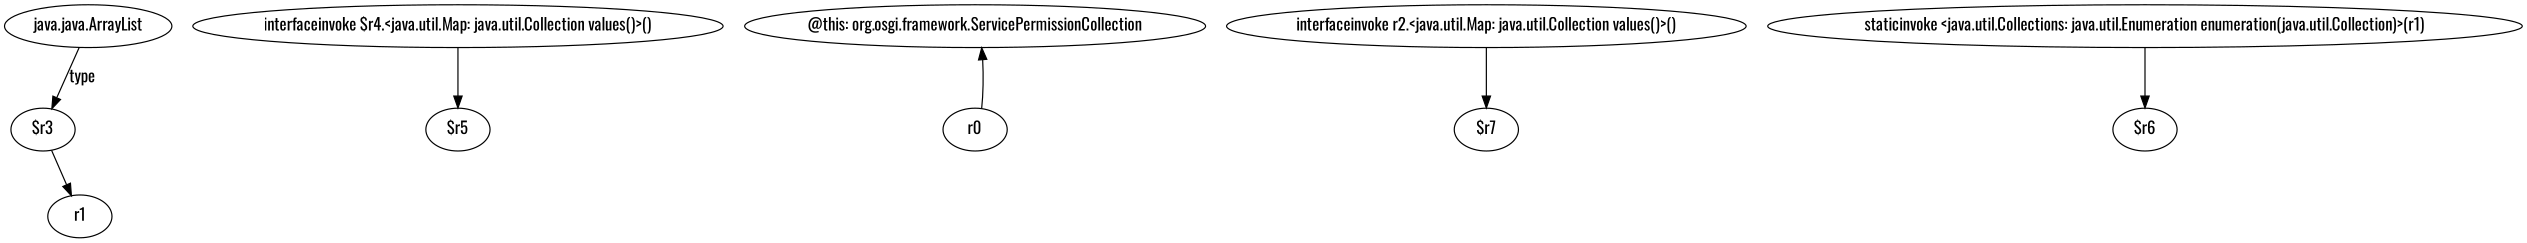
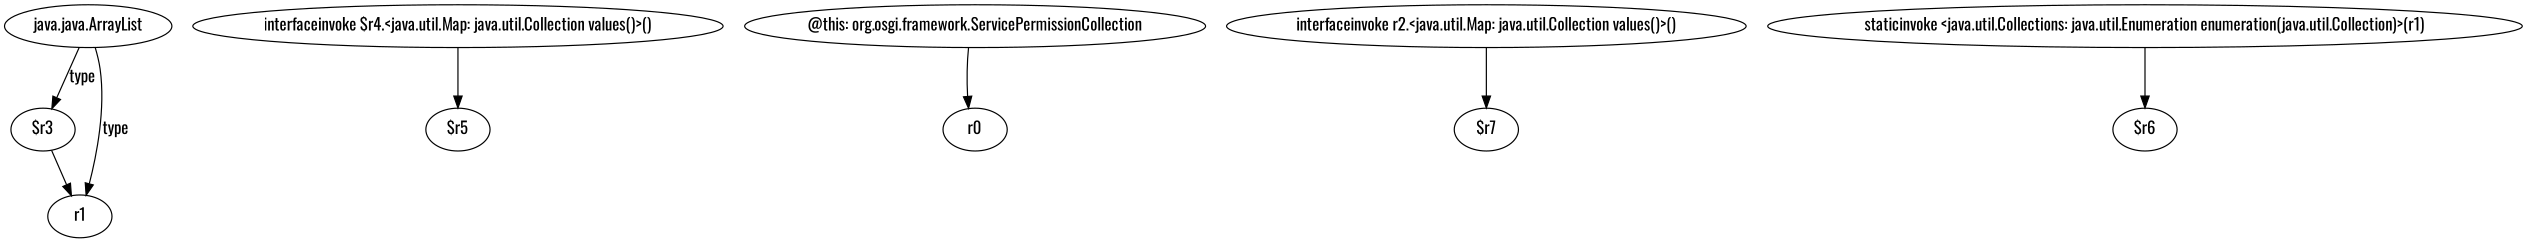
  digraph {
    fontname=Oswald
    node [fontname=Oswald]
    edge [fontname=Oswald]
    n1 [label="java.java.ArrayList"]
    n2 [label="$r3"]
    n3 [label=r1]
    n4 [label="interfaceinvoke $r4.<java.util.Map: java.util.Collection values()>()"]
    n5 [label="$r5"]
    n6 [label="@this: org.osgi.framework.ServicePermissionCollection"]
    n7 [label=r0]
    n8 [label="interfaceinvoke r2.<java.util.Map: java.util.Collection values()>()"]
    n9 [label="$r7"]
    n10 [label="staticinvoke <java.util.Collections: java.util.Enumeration enumeration(java.util.Collection)>(r1)"]
    n11 [label="$r6"]
    n1 -> n2 [label=type]
+   n1 -> n3 [label=type]
    n2 -> n3
    n4 -> n5
-   n7 -> n6
+   n6 -> n7
    n8 -> n9
    n10 -> n11
  }
